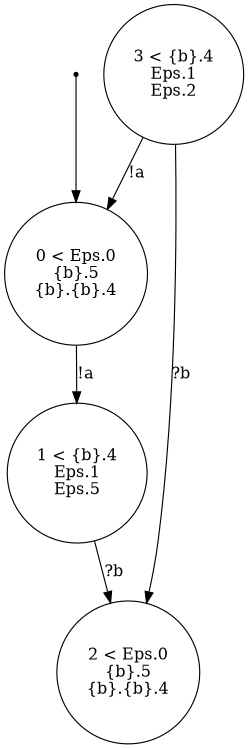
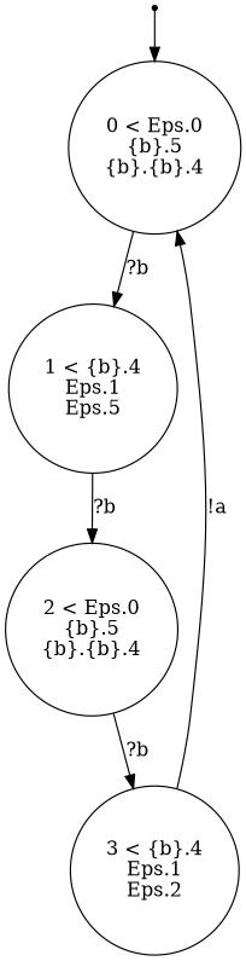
  digraph {
    node [shape=circle]
    ENTRY [shape=point]
    n2 [label="0 < Eps.0\n{b}.5\n{b}.{b}.4\n"]
    n3 [label="1 < {b}.4\nEps.1\nEps.5\n"]
    n4 [label="3 < {b}.4\nEps.1\nEps.2\n"]
    n5 [label="2 < Eps.0\n{b}.5\n{b}.{b}.4\n"]
    ENTRY -> n2
-   n2 -> n3 [label="!a"]
+   n2 -> n3 [label="?b"]
    n3 -> n5 [label="?b"]
    n4 -> n2 [label="!a"]
-   n4 -> n5 [label="?b"]
+   n5 -> n4 [label="?b"]
  }
